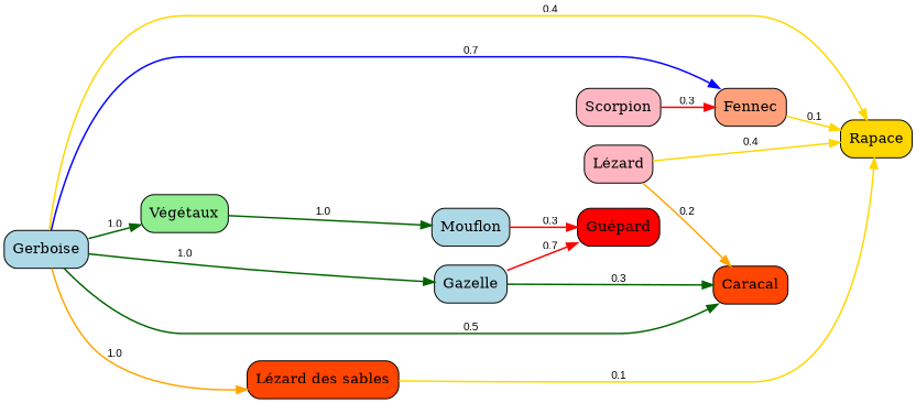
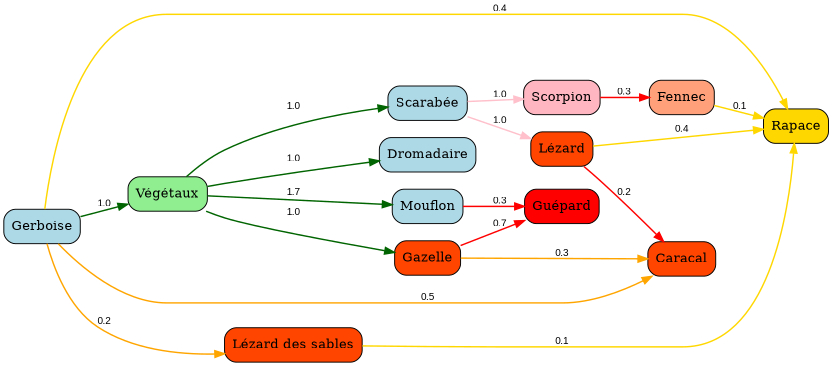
  digraph {
    rankdir=LR
    node [fillcolor=lightblue shape=box style="rounded,filled"]
    edge [color=darkgreen fontname=Arial fontsize=10 penwidth=1.5]
    n1 [fillcolor=lightgreen label="Végétaux"]
+   n2 [label=Dromadaire]
+   n3 [label="Scarabée"]
    n4 [label=Mouflon]
-   n5 [label=Gazelle]
+   n5 [fillcolor=orangered label=Gazelle]
    n6 [label=Gerboise]
    n7 [fillcolor=lightsalmon label=Fennec]
    n8 [fillcolor=gold label=Rapace]
    n9 [fillcolor=orangered label="Lézard des sables"]
    n10 [fillcolor=orangered label=Caracal]
    n11 [fillcolor=lightpink label=Scorpion]
-   n12 [fillcolor=lightpink label="Lézard"]
+   n12 [fillcolor=orangered label="Lézard"]
    n13 [fillcolor=red label="Guépard"]
-   n1 -> n4 [label=1.0]
-   n6 -> n5 [label=1.0]
+   n1 -> n2 [label=1.0]
+   n1 -> n3 [label=1.0]
+   n1 -> n4 [label=1.7]
+   n1 -> n5 [label=1.0]
+   n3 -> n11 [color=pink label=1.0]
+   n3 -> n12 [color=pink label=1.0]
    n4 -> n13 [color=red label=0.3]
-   n5 -> n10 [label=0.3]
+   n5 -> n10 [color=orange label=0.3]
    n5 -> n13 [color=red label=0.7]
    n6 -> n1 [label=1.0]
-   n6 -> n7 [color=blue label=0.7]
    n6 -> n8 [color=gold label=0.4]
-   n6 -> n9 [color=orange label=1.0]
-   n6 -> n10 [label=0.5]
+   n6 -> n9 [color=orange label=0.2]
+   n6 -> n10 [color=orange label=0.5]
    n7 -> n8 [color=gold label=0.1]
    n9 -> n8 [color=gold label=0.1]
    n11 -> n7 [color=red label=0.3]
    n12 -> n8 [color=gold label=0.4]
-   n12 -> n10 [color=orange label=0.2]
+   n12 -> n10 [color=red label=0.2]
  }
